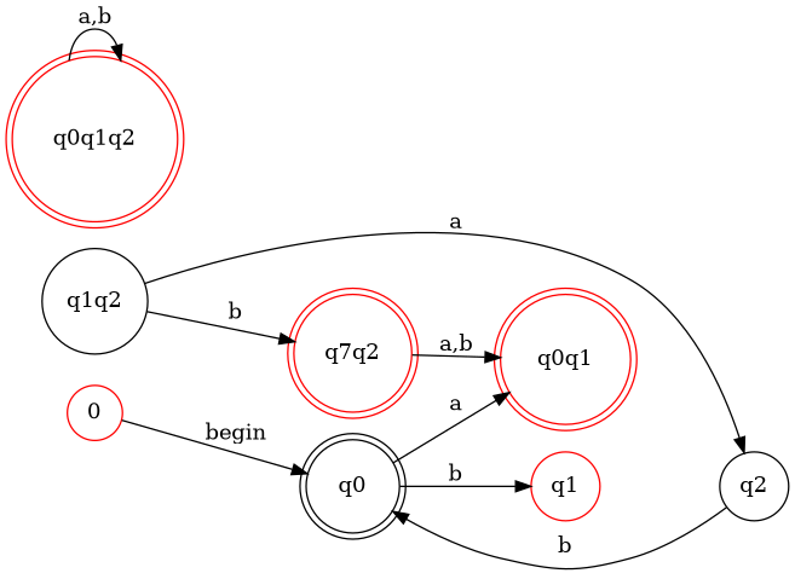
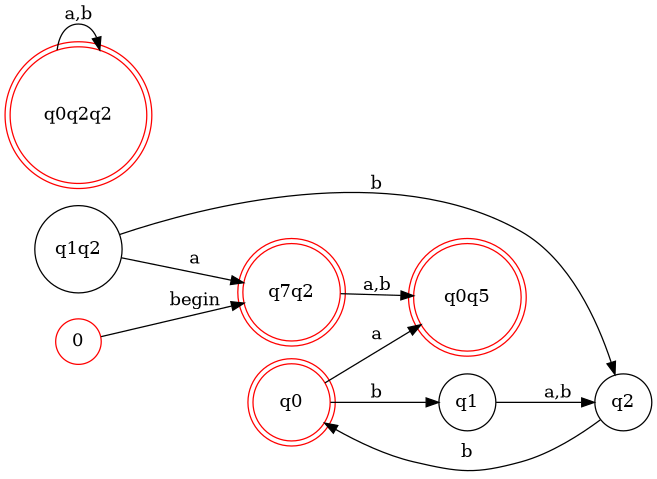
  digraph {
    rankdir=LR
    node [color=red shape=doublecircle]
-   q0 [color=black]
-   q0q1
-   q1 [shape=circle]
+   q0
+   q0q1 [label=q0q5]
+   q1 [shape=circle color=""]
    q2 [shape=circle color=""]
-   q0q1q2
+   q0q1q2 [label=q0q2q2]
    q1q2 [shape=circle color=""]
    n7 [label=q7q2]
    0 [shape=circle]
    q0 -> q0q1 [label=a]
    q0 -> q1 [label=b]
+   q1 -> q2 [label="a,b"]
    q2 -> q0 [label=b]
    q0q1q2 -> q0q1q2 [label="a,b"]
-   q1q2 -> q2 [label=a]
-   q1q2 -> n7 [label=b]
+   q1q2 -> q2 [label=b]
+   q1q2 -> n7 [label=a]
    n7 -> q0q1 [label="a,b"]
-   0 -> q0 [label=begin]
+   0 -> n7 [label=begin]
  }
